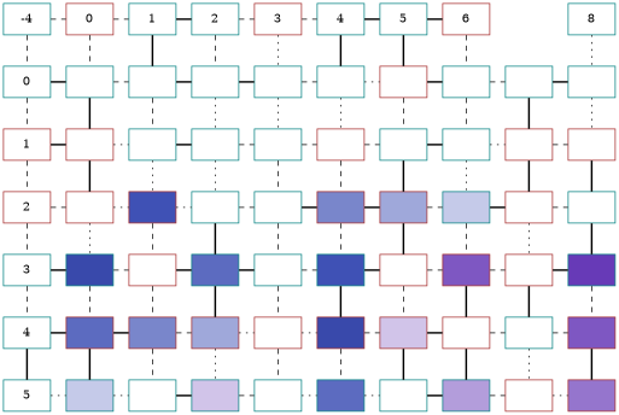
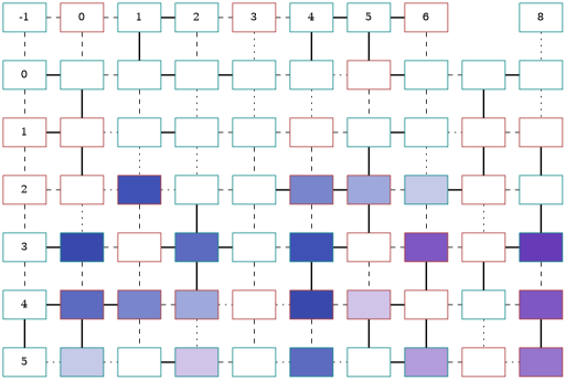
  graph {
    node [color=teal shape=box]
    edge [style=dashed]
-   n1 [group=1 label=-4]
+   n1 [group=1 label=-1]
    n2 [color=brown group=2 label=0]
    n3 [group=3 label=1]
    n4 [group=4 label=2]
    n5 [color=brown group=5 label=3]
    n6 [group=6 label=4]
    n7 [group=7 label=5]
    n8 [color=brown group=8 label=6]
    n9 [group=10 label=8]
    n10 [group=1 label=0]
    n11 [group=2 label=" "]
    n12 [group=3 label=" "]
    n13 [group=4 label=" "]
    n14 [group=5 label=" "]
    n15 [group=6 label=" "]
    n16 [color=brown group=7 label=" "]
    n17 [group=8 label=" "]
    n18 [group=9 label=" "]
    n19 [group=10 label=" "]
    n20 [color=brown group=1 label=1]
    n21 [color=brown group=2 label=" "]
    n22 [group=3 label=" "]
    n23 [group=4 label=" "]
    n24 [group=5 label=" "]
    n25 [color=brown group=6 label=" "]
    n26 [group=7 label=" "]
    n27 [group=8 label=" "]
    n28 [color=brown group=9 label=" "]
    n29 [color=brown group=10 label=" "]
    n30 [color=brown group=1 label=2]
    n31 [color=brown group=2 label=" "]
    n32 [color=brown fillcolor="#3F51B5" label=" " style=filled]
    n33 [group=4 label=" "]
    n34 [group=5 label=" "]
    n35 [color=brown fillcolor="#7986CB" label=" " style=filled]
    n36 [color=brown fillcolor="#9FA8DA" label=" " style=filled]
    n37 [fillcolor="#C5CAE9" label=" " style=filled]
    n38 [color=brown group=9 label=" "]
    n39 [group=10 label=" "]
    n40 [group=1 label=3]
    n41 [fillcolor="#3949AB" label=" " style=filled]
    n42 [color=brown group=3 label=" "]
    n43 [fillcolor="#5C6BC0" label=" " style=filled]
    n44 [group=5 label=" "]
    n45 [fillcolor="#3F51B5" label=" " style=filled]
    n46 [color=brown group=7 label=" "]
    n47 [color=brown fillcolor="#7E57C2" label=" " style=filled]
    n48 [color=brown group=9 label=" "]
    n49 [fillcolor="#673AB7" label=" " style=filled]
    n50 [group=1 label=4]
    n51 [color=brown fillcolor="#5C6BC0" label=" " style=filled]
    n52 [color=brown fillcolor="#7986CB" label=" " style=filled]
    n53 [color=brown fillcolor="#9FA8DA" label=" " style=filled]
    n54 [color=brown group=5 label=" "]
    n55 [color=brown fillcolor="#3949AB" label=" " style=filled]
    n56 [color=brown fillcolor="#D1C4E9" label=" " style=filled]
    n57 [color=brown group=8 label=" "]
    n58 [group=9 label=" "]
    n59 [color=brown fillcolor="#7E57C2" label=" " style=filled]
    n60 [group=1 label=5]
    n61 [fillcolor="#C5CAE9" label=" " style=filled]
    n62 [group=3 label=" "]
    n63 [fillcolor="#D1C4E9" label=" " style=filled]
    n64 [group=5 label=" "]
    n65 [fillcolor="#5C6BC0" label=" " style=filled]
    n66 [group=7 label=" "]
    n67 [fillcolor="#B39DDB" label=" " style=filled]
    n68 [color=brown group=9 label=" "]
    n69 [color=brown fillcolor="#9575CD" label=" " style=filled]
    subgraph sub_1 {
      rank=same
      n1
      n2
      n3
      n4
      n5
      n6
      n7
      n8
      n9
    }
    subgraph sub_2 {
      rank=same
      n10
      n11
      n12
      n13
      n14
      n15
      n16
      n17
      n18
      n19
    }
    subgraph sub_3 {
      rank=same
      n20
      n21
      n22
      n23
      n24
      n25
      n26
      n27
      n28
      n29
    }
    subgraph sub_4 {
      rank=same
      n30
      n31
      n32
      n33
      n34
      n35
      n36
      n37
      n38
      n39
    }
    subgraph sub_5 {
      rank=same
      n40
      n41
      n42
      n43
      n44
      n45
      n46
      n47
      n48
      n49
    }
    subgraph sub_6 {
      rank=same
      n50
      n51
      n52
      n53
      n54
      n55
      n56
      n57
      n58
      n59
    }
    subgraph sub_7 {
      rank=same
      n60
      n61
      n62
      n63
      n64
      n65
      n66
      n67
      n68
      n69
    }
    n1 -- n2
    n1 -- n10
    n2 -- n3
    n2 -- n11
    n3 -- n4 [style=bold]
    n3 -- n12 [style=bold]
    n4 -- n5
    n4 -- n13
    n5 -- n6
    n5 -- n14 [style=dotted]
    n6 -- n7 [style=bold]
    n6 -- n15 [style=bold]
    n7 -- n8 [style=bold]
    n7 -- n16 [style=bold]
    n8 -- n17
    n9 -- n19 [style=dotted]
    n10 -- n11 [style=bold]
    n10 -- n20
    n11 -- n12
    n11 -- n21 [style=bold]
    n12 -- n13 [style=bold]
    n12 -- n22
    n13 -- n14 [style=bold]
    n13 -- n23 [style=dotted]
    n14 -- n15
    n14 -- n24 [style=dotted]
    n15 -- n16 [style=dotted]
    n15 -- n25 [style=dotted]
    n16 -- n17 [style=bold]
    n16 -- n26
    n17 -- n18
    n17 -- n27
    n18 -- n19 [style=bold]
    n18 -- n28 [style=bold]
    n19 -- n29 [style=dotted]
    n20 -- n21 [style=bold]
    n20 -- n30
    n21 -- n22 [style=dotted]
    n21 -- n31 [style=bold]
    n22 -- n23 [style=bold]
    n22 -- n32 [style=dotted]
    n23 -- n24
    n23 -- n33 [style=dotted]
    n24 -- n25
    n24 -- n34
    n25 -- n26
    n25 -- n35
    n26 -- n27 [style=bold]
    n26 -- n36 [style=bold]
    n27 -- n28 [style=dotted]
    n27 -- n37 [style=dotted]
    n28 -- n29
    n28 -- n38 [style=bold]
    n29 -- n39 [style=bold]
    n30 -- n31
    n30 -- n40
    n31 -- n32 [style=dotted]
    n31 -- n41 [style=dotted]
    n32 -- n33 [style=dotted]
    n32 -- n42
    n33 -- n34
    n33 -- n43 [style=bold]
    n34 -- n35 [style=bold]
    n34 -- n44
    n35 -- n36 [style=bold]
    n35 -- n45
    n36 -- n37
    n36 -- n46 [style=bold]
    n37 -- n38 [style=bold]
    n37 -- n47
    n38 -- n39
    n38 -- n48 [style=dotted]
    n39 -- n49 [style=bold]
    n40 -- n41 [style=bold]
    n40 -- n50
    n41 -- n42
    n41 -- n51
    n42 -- n43 [style=bold]
    n42 -- n52
    n43 -- n44 [style=bold]
    n43 -- n53 [style=bold]
    n44 -- n45
    n44 -- n54
    n45 -- n46 [style=bold]
    n45 -- n55 [style=bold]
    n46 -- n47
    n46 -- n56
    n47 -- n48
    n47 -- n57 [style=bold]
    n48 -- n49 [style=bold]
    n48 -- n58 [style=bold]
    n49 -- n59
    n50 -- n51 [style=bold]
    n50 -- n60 [style=bold]
    n51 -- n52 [style=bold]
    n51 -- n61 [style=bold]
    n52 -- n53
    n52 -- n62
    n53 -- n54 [style=dotted]
    n53 -- n63 [style=dotted]
    n54 -- n55 [style=dotted]
    n54 -- n64
    n55 -- n56
    n55 -- n65
    n56 -- n57 [style=bold]
    n56 -- n66 [style=bold]
    n57 -- n58
    n57 -- n67 [style=bold]
    n58 -- n59
    n58 -- n68 [style=dotted]
    n59 -- n69 [style=bold]
    n60 -- n61 [style=dotted]
    n61 -- n62 [style=dotted]
    n62 -- n63 [style=bold]
    n63 -- n64
    n64 -- n65 [style=dotted]
    n65 -- n66 [style=dotted]
    n66 -- n67 [style=bold]
    n67 -- n68
    n68 -- n69 [style=dotted]
  }
